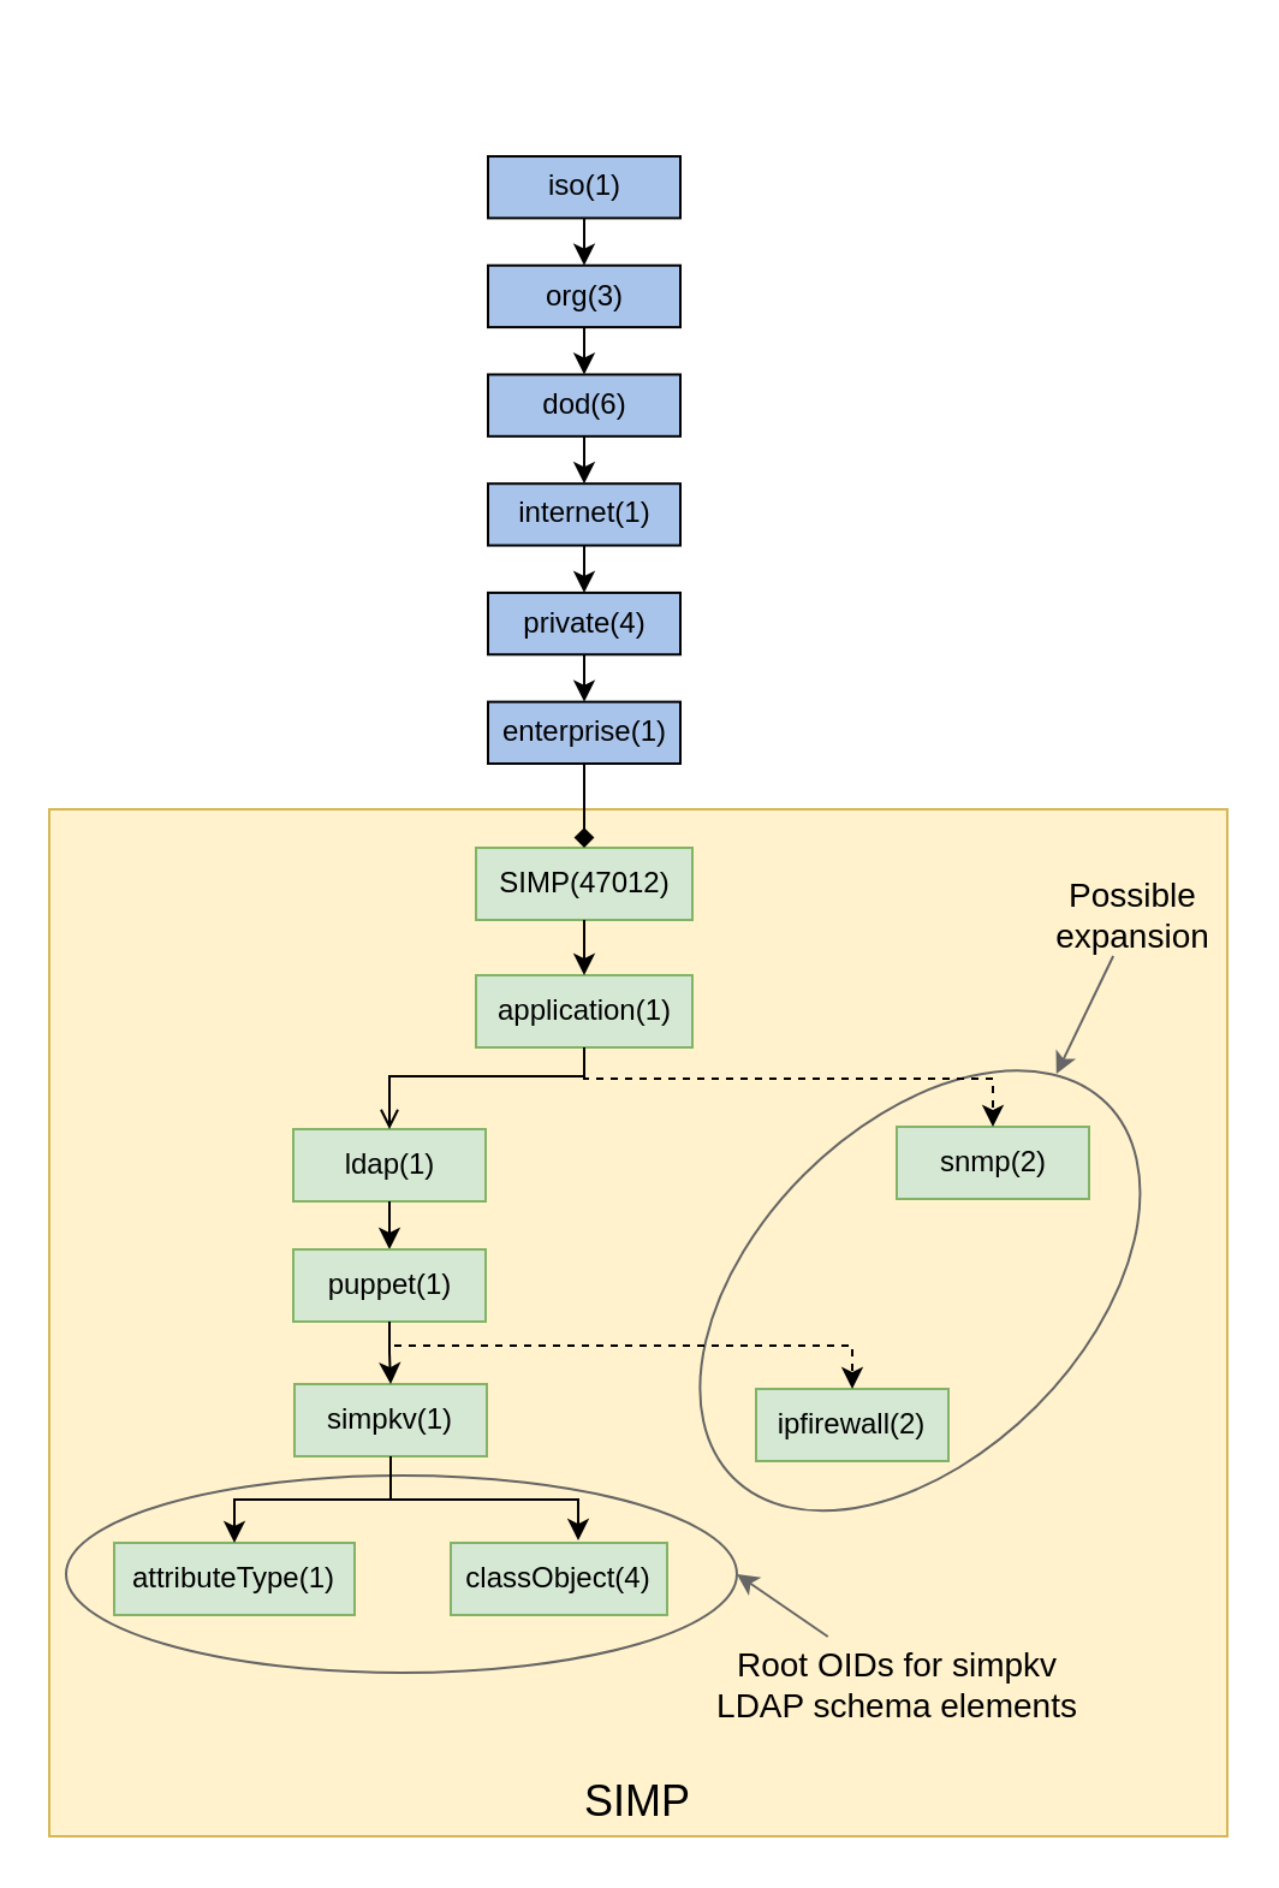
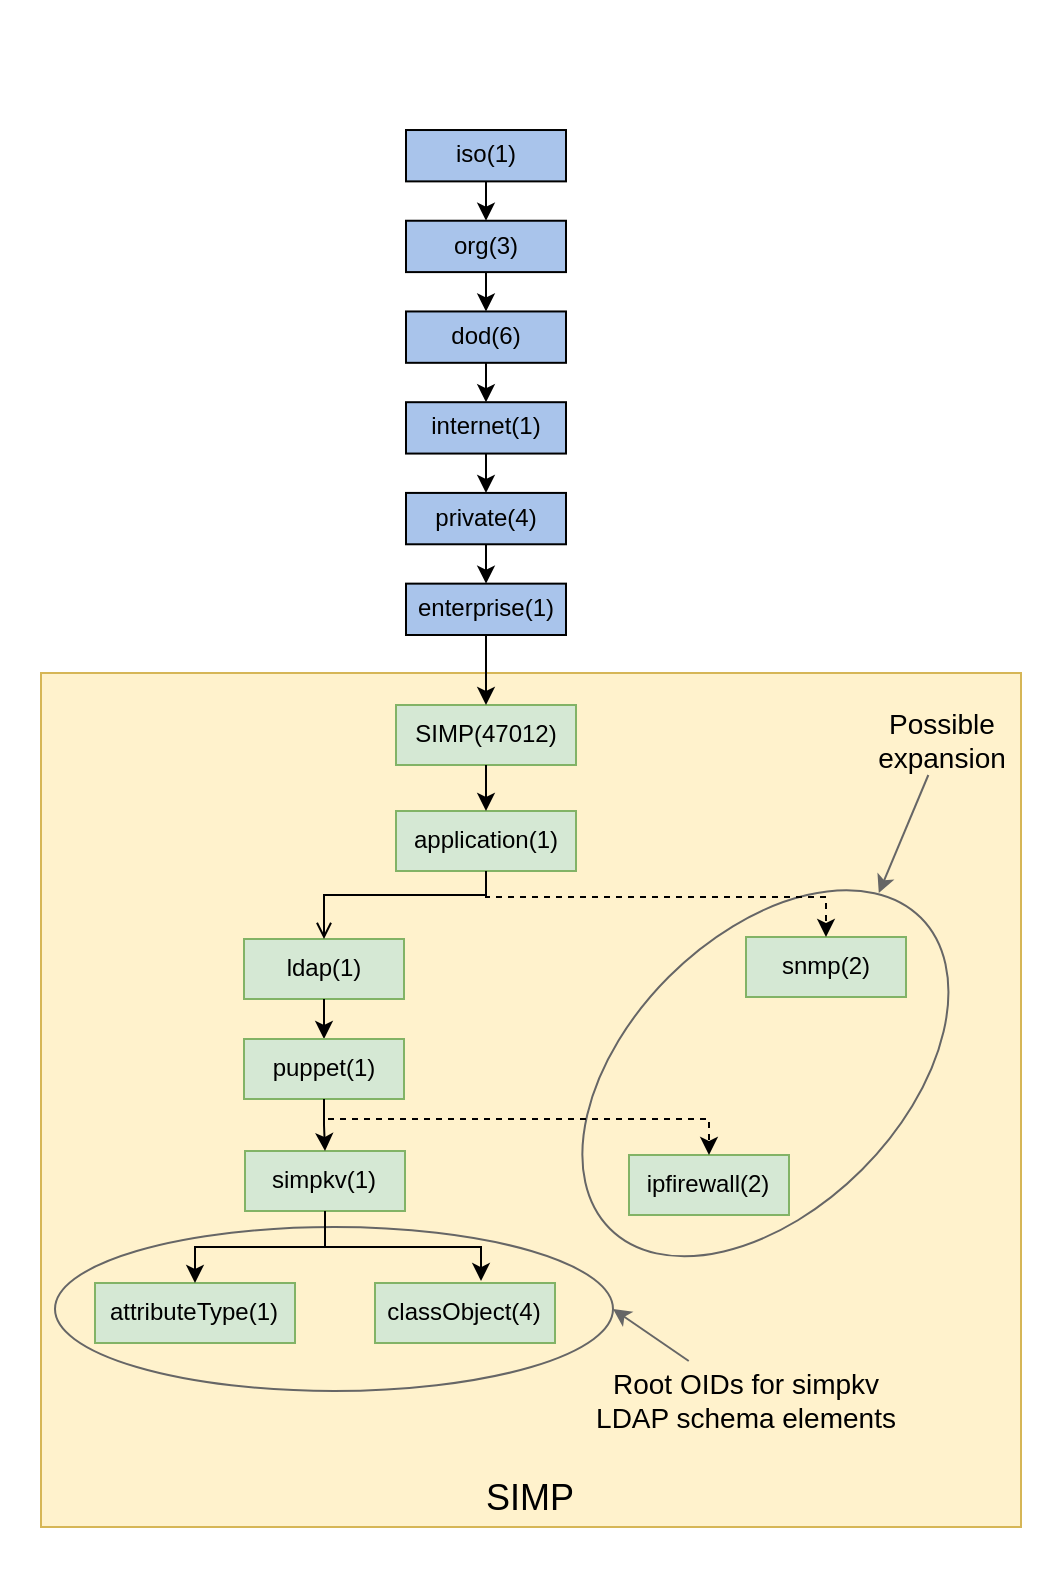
  <mxCell id="0" />
  <mxCell id="1" parent="0" />
  <mxCell id="2" value="SIMP" style="whiteSpace=wrap;html=1;fillColor=#fff2cc;strokeWidth=1;verticalAlign=bottom;fontSize=18;strokeColor=#d6b656;" vertex="1" parent="1"><mxGeometry x="20" y="336" width="490" height="427" as="geometry" /></mxCell>
  <mxCell id="3" value="" style="ellipse;whiteSpace=wrap;html=1;fontSize=16;strokeWidth=1;fillColor=none;direction=south;rotation=-45;strokeColor=#666666;" vertex="1" parent="1"><mxGeometry x="272.25" y="467.88" width="219.9" height="136.5" as="geometry" /></mxCell>
  <mxCell id="4" value="" style="ellipse;whiteSpace=wrap;html=1;fontSize=14;strokeColor=#666666;strokeWidth=1;fillColor=none;" vertex="1" parent="1"><mxGeometry x="27" y="613" width="279" height="82" as="geometry" /></mxCell>
  <mxCell id="5" value="SIMP(47012)" style="whiteSpace=wrap;html=1;fillColor=#d5e8d4;strokeColor=#82b366;" vertex="1" parent="1"><mxGeometry x="197.5" y="352" width="90" height="30" as="geometry" /></mxCell>
  <mxCell id="6" value="application(1)" style="whiteSpace=wrap;html=1;fillColor=#d5e8d4;strokeColor=#82b366;" vertex="1" parent="1"><mxGeometry x="197.5" y="405" width="90" height="30" as="geometry" /></mxCell>
  <mxCell id="7" value="" style="edgeStyle=orthogonalEdgeStyle;noEdgeStyle=1;orthogonal=1;" edge="1" source="5" target="6" parent="1"><mxGeometry x="-40" y="-190" as="geometry" /></mxCell>
  <mxCell id="8" value="ldap(1)" style="whiteSpace=wrap;html=1;fillColor=#d5e8d4;strokeColor=#82b366;" vertex="1" parent="1"><mxGeometry x="121.5" y="469" width="80" height="30" as="geometry" /></mxCell>
  <mxCell id="9" value="snmp(2)" style="whiteSpace=wrap;html=1;fillColor=#d5e8d4;strokeColor=#82b366;" vertex="1" parent="1"><mxGeometry x="372.5" y="468" width="80" height="30" as="geometry" /></mxCell>
  <mxCell id="10" value="" style="edgeStyle=orthogonalEdgeStyle;orthogonal=1;entryX=0.5;entryY=0;entryDx=0;entryDy=0;exitX=0.5;exitY=1;exitDx=0;exitDy=0;rounded=0;dashed=1;" edge="1" source="6" target="9" parent="1"><mxGeometry x="-40" y="-190" as="geometry"><mxPoint x="243" y="532" as="sourcePoint" /><Array as="points"><mxPoint x="243" y="448" /><mxPoint x="413" y="448" /></Array></mxGeometry></mxCell>
  <mxCell id="11" value="" style="edgeStyle=orthogonalEdgeStyle;noEdgeStyle=1;orthogonal=1;" edge="1" source="8" target="19" parent="1"><mxGeometry x="-61" y="-179" as="geometry" /></mxCell>
  <mxCell id="12" value="simpkv(1)" style="whiteSpace=wrap;html=1;fillColor=#d5e8d4;strokeColor=#82b366;" vertex="1" parent="1"><mxGeometry x="122" y="575" width="80" height="30" as="geometry" /></mxCell>
  <mxCell id="13" value="" style="edgeStyle=orthogonalEdgeStyle;orthogonal=1;exitX=0.5;exitY=1;exitDx=0;exitDy=0;entryX=0.5;entryY=0;entryDx=0;entryDy=0;rounded=0;" edge="1" source="19" target="12" parent="1"><mxGeometry x="-61" y="-179" as="geometry" /></mxCell>
  <mxCell id="14" value="ipfirewall(2)" style="whiteSpace=wrap;html=1;fillColor=#d5e8d4;strokeColor=#82b366;" vertex="1" parent="1"><mxGeometry x="314" y="577" width="80" height="30" as="geometry" /></mxCell>
  <mxCell id="15" value="attributeType(1)" style="whiteSpace=wrap;html=1;fillColor=#d5e8d4;strokeColor=#82b366;" vertex="1" parent="1"><mxGeometry x="47" y="641" width="100" height="30" as="geometry" /></mxCell>
  <mxCell id="16" value="" style="edgeStyle=orthogonalEdgeStyle;orthogonal=1;exitX=0.5;exitY=1;exitDx=0;exitDy=0;entryX=0.5;entryY=0;entryDx=0;entryDy=0;rounded=0;" edge="1" source="12" target="15" parent="1"><mxGeometry x="37" y="-179" as="geometry" /></mxCell>
  <mxCell id="17" value="classObject(4)" style="whiteSpace=wrap;html=1;fillColor=#d5e8d4;strokeColor=#82b366;" vertex="1" parent="1"><mxGeometry x="187" y="641" width="90" height="30" as="geometry" /></mxCell>
  <mxCell id="18" value="" style="edgeStyle=orthogonalEdgeStyle;orthogonal=1;entryX=0.589;entryY=-0.033;entryDx=0;entryDy=0;entryPerimeter=0;exitX=0.5;exitY=1;exitDx=0;exitDy=0;rounded=0;" edge="1" source="12" target="17" parent="1"><mxGeometry x="37" y="-179" as="geometry" /></mxCell>
  <mxCell id="19" value="puppet(1)" style="whiteSpace=wrap;html=1;fillColor=#d5e8d4;strokeColor=#82b366;" vertex="1" parent="1"><mxGeometry x="121.5" y="519" width="80" height="30" as="geometry" /></mxCell>
  <mxCell id="20" value="" style="group" vertex="1" connectable="0" parent="1"><mxGeometry x="202.5" y="20" width="80" height="297" as="geometry" /></mxCell>
  <mxCell id="21" value="iso(1)" style="whiteSpace=wrap;html=1;fillColor=#A9C4EB;" vertex="1" parent="20"><mxGeometry y="44.507" width="80" height="25.677" as="geometry" /></mxCell>
  <mxCell id="22" value="org(3)" style="whiteSpace=wrap;html=1;fillColor=#A9C4EB;" vertex="1" parent="20"><mxGeometry y="89.87" width="80" height="25.677" as="geometry" /></mxCell>
  <mxCell id="23" value="" style="edgeStyle=orthogonalEdgeStyle;noEdgeStyle=1;orthogonal=1;entryX=0.5;entryY=0;entryDx=0;entryDy=0;" edge="1" source="21" target="22" parent="20"><mxGeometry x="-342.5" y="-136.945" as="geometry"><mxPoint x="40.5" y="102.709" as="targetPoint" /></mxGeometry></mxCell>
  <mxCell id="24" value="dod(6)" style="whiteSpace=wrap;html=1;fillColor=#A9C4EB;" vertex="1" parent="20"><mxGeometry y="135.233" width="80" height="25.677" as="geometry" /></mxCell>
  <mxCell id="25" value="" style="edgeStyle=orthogonalEdgeStyle;noEdgeStyle=1;orthogonal=1;" edge="1" source="22" target="24" parent="20"><mxGeometry x="-342.5" y="-136.945" as="geometry" /></mxCell>
  <mxCell id="26" value="internet(1)" style="whiteSpace=wrap;html=1;fillColor=#A9C4EB;" vertex="1" parent="20"><mxGeometry y="180.597" width="80" height="25.677" as="geometry" /></mxCell>
  <mxCell id="27" value="" style="edgeStyle=orthogonalEdgeStyle;noEdgeStyle=1;orthogonal=1;" edge="1" source="24" target="26" parent="20"><mxGeometry x="-342.5" y="-136.945" as="geometry" /></mxCell>
  <mxCell id="28" value="private(4)" style="whiteSpace=wrap;html=1;fillColor=#A9C4EB;" vertex="1" parent="20"><mxGeometry y="225.96" width="80" height="25.677" as="geometry" /></mxCell>
  <mxCell id="29" value="" style="edgeStyle=orthogonalEdgeStyle;noEdgeStyle=1;orthogonal=1;" edge="1" source="26" target="28" parent="20"><mxGeometry x="-342.5" y="-136.945" as="geometry" /></mxCell>
  <mxCell id="30" value="enterprise(1)" style="whiteSpace=wrap;html=1;fillColor=#A9C4EB;" vertex="1" parent="20"><mxGeometry y="271.323" width="80" height="25.677" as="geometry" /></mxCell>
  <mxCell id="31" value="" style="edgeStyle=orthogonalEdgeStyle;noEdgeStyle=1;orthogonal=1;" edge="1" source="28" target="30" parent="20"><mxGeometry x="-342.5" y="-136.945" as="geometry" /></mxCell>
- <mxCell id="32" value="" style="edgeStyle=orthogonalEdgeStyle;noEdgeStyle=1;orthogonal=1;endArrow=diamond;" edge="1" source="30" target="5" parent="20"><mxGeometry x="-342.5" y="-136.945" as="geometry" /></mxCell>
+ <mxCell id="32" value="" style="edgeStyle=orthogonalEdgeStyle;noEdgeStyle=1;orthogonal=1;" edge="1" source="30" target="5" parent="20"><mxGeometry x="-342.5" y="-136.945" as="geometry" /></mxCell>
  <mxCell id="33" style="rounded=0;orthogonalLoop=1;jettySize=auto;html=1;entryX=0.327;entryY=0.028;entryDx=0;entryDy=0;fontSize=14;strokeColor=#666666;entryPerimeter=0;" edge="1" parent="1" source="34" target="3"><mxGeometry relative="1" as="geometry" /></mxCell>
- <mxCell id="34" value="&lt;div&gt;Possible&lt;/div&gt;&lt;div&gt; expansion&lt;/div&gt;" style="text;html=1;strokeColor=none;fillColor=none;align=center;verticalAlign=middle;whiteSpace=wrap;rounded=0;fontSize=14;autosize=1;" vertex="1" parent="1"><mxGeometry x="436" y="362" width="70" height="35" as="geometry" /></mxCell>
+ <mxCell id="34" value="&lt;div&gt;Possible&lt;/div&gt;&lt;div&gt; expansion&lt;/div&gt;" style="text;html=1;strokeColor=none;fillColor=none;align=center;verticalAlign=middle;whiteSpace=wrap;rounded=0;fontSize=14;autosize=1;" vertex="1" parent="1"><mxGeometry x="436" y="352" width="70" height="35" as="geometry" /></mxCell>
  <mxCell id="35" value="" style="edgeStyle=orthogonalEdgeStyle;orthogonal=1;exitX=0.5;exitY=1;exitDx=0;exitDy=0;entryX=0.5;entryY=0;entryDx=0;entryDy=0;rounded=0;endArrow=open;" edge="1" source="6" target="8" parent="1"><mxGeometry x="-40" y="-179" as="geometry"><mxPoint x="242.5" y="446" as="sourcePoint" /><Array as="points"><mxPoint x="243" y="447" /><mxPoint x="162" y="447" /></Array></mxGeometry></mxCell>
  <mxCell id="36" style="edgeStyle=none;rounded=0;orthogonalLoop=1;jettySize=auto;html=1;fontSize=14;strokeColor=#666666;entryX=1;entryY=0.5;entryDx=0;entryDy=0;" edge="1" parent="1" source="37" target="4"><mxGeometry relative="1" as="geometry" /></mxCell>
  <mxCell id="37" value="Root OIDs for simpkv LDAP schema elements" style="text;html=1;strokeColor=none;fillColor=none;align=center;verticalAlign=middle;whiteSpace=wrap;rounded=0;fontSize=14;autosize=0;" vertex="1" parent="1"><mxGeometry x="291" y="680" width="164" height="40" as="geometry" /></mxCell>
  <mxCell id="38" value="" style="edgeStyle=orthogonalEdgeStyle;orthogonal=1;entryX=0.5;entryY=0;entryDx=0;entryDy=0;rounded=0;dashed=1;exitX=0.5;exitY=1;exitDx=0;exitDy=0;" edge="1" source="19" target="14" parent="1"><mxGeometry y="30" as="geometry"><mxPoint x="162" y="542" as="sourcePoint" /><mxPoint x="308" y="560" as="targetPoint" /><Array as="points"><mxPoint x="162" y="559" /><mxPoint x="354" y="559" /></Array></mxGeometry></mxCell>
  <mxCell id="39" style="edgeStyle=none;rounded=0;orthogonalLoop=1;jettySize=auto;html=1;exitX=0.5;exitY=0;exitDx=0;exitDy=0;fontSize=14;strokeColor=#666666;" edge="1" parent="1" source="3" target="3"><mxGeometry relative="1" as="geometry" /></mxCell>
